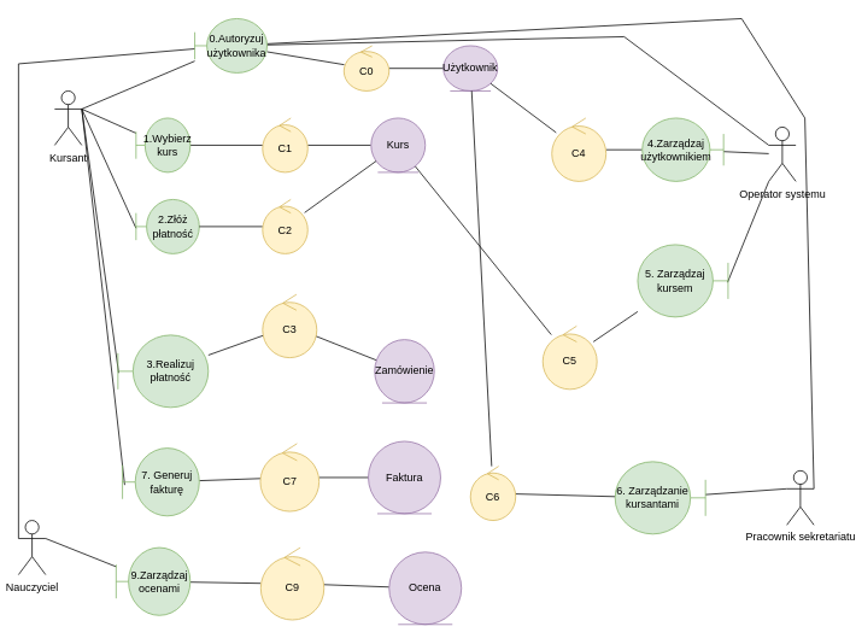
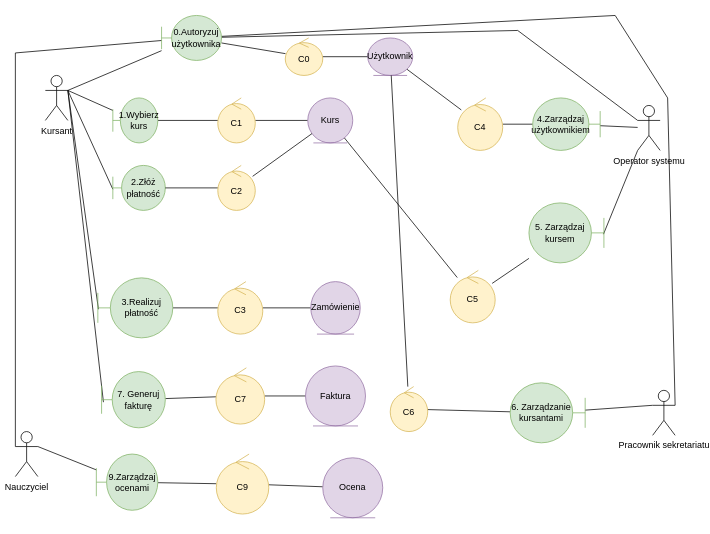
  <mxCell id="0" />
  <mxCell id="1" parent="0" />
  <mxCell id="2" style="rounded=0;orthogonalLoop=1;jettySize=auto;html=1;exitX=1;exitY=0.333;exitDx=0;exitDy=0;exitPerimeter=0;endArrow=none;endFill=0;" edge="1" parent="1" source="7" target="19"><mxGeometry relative="1" as="geometry" /></mxCell>
  <mxCell id="3" style="edgeStyle=none;rounded=0;orthogonalLoop=1;jettySize=auto;html=1;exitX=1;exitY=0.333;exitDx=0;exitDy=0;exitPerimeter=0;endArrow=none;endFill=0;" edge="1" parent="1" source="7" target="29"><mxGeometry relative="1" as="geometry" /></mxCell>
  <mxCell id="4" style="edgeStyle=none;rounded=0;orthogonalLoop=1;jettySize=auto;html=1;exitX=1;exitY=0.333;exitDx=0;exitDy=0;exitPerimeter=0;entryX=0;entryY=0.53;entryDx=0;entryDy=0;entryPerimeter=0;endArrow=none;endFill=0;" edge="1" parent="1" source="7" target="20"><mxGeometry relative="1" as="geometry" /></mxCell>
  <mxCell id="5" style="edgeStyle=none;rounded=0;orthogonalLoop=1;jettySize=auto;html=1;exitX=1;exitY=0.333;exitDx=0;exitDy=0;exitPerimeter=0;entryX=0.008;entryY=0.523;entryDx=0;entryDy=0;entryPerimeter=0;endArrow=none;endFill=0;" edge="1" parent="1" source="7" target="22"><mxGeometry relative="1" as="geometry" /></mxCell>
  <mxCell id="6" style="edgeStyle=none;rounded=0;orthogonalLoop=1;jettySize=auto;html=1;exitX=1;exitY=0.333;exitDx=0;exitDy=0;exitPerimeter=0;entryX=0.029;entryY=0.544;entryDx=0;entryDy=0;entryPerimeter=0;endArrow=none;endFill=0;" edge="1" parent="1" source="7" target="42"><mxGeometry relative="1" as="geometry" /></mxCell>
  <mxCell id="7" value="Kursant" style="shape=umlActor;verticalLabelPosition=bottom;verticalAlign=top;html=1;outlineConnect=0;" vertex="1" parent="1"><mxGeometry x="60" y="100" width="30" height="60" as="geometry" /></mxCell>
  <mxCell id="8" style="edgeStyle=none;rounded=0;orthogonalLoop=1;jettySize=auto;html=1;exitX=0;exitY=0.333;exitDx=0;exitDy=0;exitPerimeter=0;endArrow=none;endFill=0;" edge="1" parent="1" source="10"><mxGeometry relative="1" as="geometry"><mxPoint x="20" y="70" as="targetPoint" /></mxGeometry></mxCell>
  <mxCell id="9" style="edgeStyle=none;rounded=0;orthogonalLoop=1;jettySize=auto;html=1;exitX=1;exitY=0.333;exitDx=0;exitDy=0;exitPerimeter=0;endArrow=none;endFill=0;" edge="1" parent="1" source="10" target="47"><mxGeometry relative="1" as="geometry" /></mxCell>
  <mxCell id="10" value="Nauczyciel" style="shape=umlActor;verticalLabelPosition=bottom;verticalAlign=top;html=1;outlineConnect=0;" vertex="1" parent="1"><mxGeometry x="20" y="575" width="30" height="60" as="geometry" /></mxCell>
  <mxCell id="11" style="edgeStyle=none;rounded=0;orthogonalLoop=1;jettySize=auto;html=1;exitX=1;exitY=0.333;exitDx=0;exitDy=0;exitPerimeter=0;endArrow=none;endFill=0;" edge="1" parent="1" source="13"><mxGeometry relative="1" as="geometry"><mxPoint x="890" y="130" as="targetPoint" /></mxGeometry></mxCell>
  <mxCell id="12" style="edgeStyle=none;rounded=0;orthogonalLoop=1;jettySize=auto;html=1;exitX=0;exitY=0.333;exitDx=0;exitDy=0;exitPerimeter=0;endArrow=none;endFill=0;" edge="1" parent="1" source="13" target="52"><mxGeometry relative="1" as="geometry" /></mxCell>
  <mxCell id="13" value="Pracownik sekretariatu&lt;br&gt;" style="shape=umlActor;verticalLabelPosition=bottom;verticalAlign=top;html=1;outlineConnect=0;" vertex="1" parent="1"><mxGeometry x="870" y="520" width="30" height="60" as="geometry" /></mxCell>
  <mxCell id="14" style="edgeStyle=none;rounded=0;orthogonalLoop=1;jettySize=auto;html=1;exitX=0;exitY=0.333;exitDx=0;exitDy=0;exitPerimeter=0;endArrow=none;endFill=0;" edge="1" parent="1" source="17"><mxGeometry relative="1" as="geometry"><mxPoint x="690" y="40" as="targetPoint" /></mxGeometry></mxCell>
  <mxCell id="15" style="edgeStyle=none;rounded=0;orthogonalLoop=1;jettySize=auto;html=1;endArrow=none;endFill=0;" edge="1" parent="1" source="17" target="56"><mxGeometry relative="1" as="geometry" /></mxCell>
  <mxCell id="16" style="edgeStyle=none;rounded=0;orthogonalLoop=1;jettySize=auto;html=1;exitX=0;exitY=1;exitDx=0;exitDy=0;exitPerimeter=0;entryX=0.006;entryY=0.478;entryDx=0;entryDy=0;entryPerimeter=0;endArrow=none;endFill=0;" edge="1" parent="1" source="17" target="59"><mxGeometry relative="1" as="geometry" /></mxCell>
  <mxCell id="17" value="Operator systemu" style="shape=umlActor;verticalLabelPosition=bottom;verticalAlign=top;html=1;outlineConnect=0;" vertex="1" parent="1"><mxGeometry x="850" y="140" width="30" height="60" as="geometry" /></mxCell>
  <mxCell id="18" value="" style="edgeStyle=none;rounded=0;orthogonalLoop=1;jettySize=auto;html=1;endArrow=none;endFill=0;" edge="1" parent="1" source="19" target="24"><mxGeometry relative="1" as="geometry" /></mxCell>
  <mxCell id="19" value="1.Wybierz kurs" style="shape=umlBoundary;whiteSpace=wrap;html=1;fillColor=#d5e8d4;strokeColor=#82b366;" vertex="1" parent="1"><mxGeometry x="150" y="130" width="60" height="60" as="geometry" /></mxCell>
  <mxCell id="20" value="2.Złóż płatność" style="shape=umlBoundary;whiteSpace=wrap;html=1;fillColor=#d5e8d4;strokeColor=#82b366;" vertex="1" parent="1"><mxGeometry x="150" y="220" width="70" height="60" as="geometry" /></mxCell>
  <mxCell id="21" style="edgeStyle=none;rounded=0;orthogonalLoop=1;jettySize=auto;html=1;endArrow=none;endFill=0;" edge="1" parent="1" source="22" target="39"><mxGeometry relative="1" as="geometry" /></mxCell>
  <mxCell id="22" value="3.Realizuj płatność" style="shape=umlBoundary;whiteSpace=wrap;html=1;fillColor=#d5e8d4;strokeColor=#82b366;" vertex="1" parent="1"><mxGeometry x="130" y="370" width="100" height="80" as="geometry" /></mxCell>
  <mxCell id="23" value="" style="edgeStyle=none;rounded=0;orthogonalLoop=1;jettySize=auto;html=1;endArrow=none;endFill=0;" edge="1" parent="1" source="24" target="25"><mxGeometry relative="1" as="geometry" /></mxCell>
  <mxCell id="24" value="C1" style="ellipse;shape=umlControl;whiteSpace=wrap;html=1;fillColor=#fff2cc;strokeColor=#d6b656;" vertex="1" parent="1"><mxGeometry x="290" y="130" width="50" height="60" as="geometry" /></mxCell>
  <mxCell id="25" value="Kurs" style="ellipse;shape=umlEntity;whiteSpace=wrap;html=1;fillColor=#e1d5e7;strokeColor=#9673a6;" vertex="1" parent="1"><mxGeometry x="410" y="130" width="60" height="60" as="geometry" /></mxCell>
  <mxCell id="26" style="edgeStyle=none;rounded=0;orthogonalLoop=1;jettySize=auto;html=1;endArrow=none;endFill=0;" edge="1" parent="1" source="29"><mxGeometry relative="1" as="geometry"><mxPoint x="690" y="40" as="targetPoint" /></mxGeometry></mxCell>
  <mxCell id="27" style="edgeStyle=none;rounded=0;orthogonalLoop=1;jettySize=auto;html=1;endArrow=none;endFill=0;" edge="1" parent="1" source="29"><mxGeometry relative="1" as="geometry"><mxPoint x="820" as="targetPoint" y="20" /></mxGeometry></mxCell>
  <mxCell id="28" style="edgeStyle=none;rounded=0;orthogonalLoop=1;jettySize=auto;html=1;endArrow=none;endFill=0;" edge="1" parent="1" source="29"><mxGeometry relative="1" as="geometry"><mxPoint x="20" y="70" as="targetPoint" /></mxGeometry></mxCell>
  <mxCell id="29" value="0.Autoryzuj&lt;br&gt;użytkownika&lt;br&gt;" style="shape=umlBoundary;whiteSpace=wrap;html=1;fillColor=#d5e8d4;strokeColor=#82b366;" vertex="1" parent="1"><mxGeometry x="215" width="80" height="60" as="geometry" y="20" /></mxCell>
  <mxCell id="30" style="edgeStyle=none;rounded=0;orthogonalLoop=1;jettySize=auto;html=1;endArrow=none;endFill=0;" edge="1" parent="1"><mxGeometry relative="1" as="geometry"><mxPoint x="890" y="130" as="targetPoint" /><mxPoint x="820" as="sourcePoint" y="20" /></mxGeometry></mxCell>
  <mxCell id="31" style="edgeStyle=none;rounded=0;orthogonalLoop=1;jettySize=auto;html=1;endArrow=none;endFill=0;" edge="1" parent="1" source="33" target="29"><mxGeometry relative="1" as="geometry" /></mxCell>
  <mxCell id="32" style="edgeStyle=none;rounded=0;orthogonalLoop=1;jettySize=auto;html=1;entryX=0;entryY=0.5;entryDx=0;entryDy=0;endArrow=none;endFill=0;" edge="1" parent="1" source="33" target="34"><mxGeometry relative="1" as="geometry" /></mxCell>
  <mxCell id="33" value="C0" style="ellipse;shape=umlControl;whiteSpace=wrap;html=1;fillColor=#fff2cc;strokeColor=#d6b656;" vertex="1" parent="1"><mxGeometry x="380" y="50" width="50" height="50" as="geometry" /></mxCell>
  <mxCell id="34" value="Użytkownik" style="ellipse;shape=umlEntity;whiteSpace=wrap;html=1;fillColor=#e1d5e7;strokeColor=#9673a6;" vertex="1" parent="1"><mxGeometry x="490" y="50" width="60" height="50" as="geometry" /></mxCell>
  <mxCell id="35" style="edgeStyle=none;rounded=0;orthogonalLoop=1;jettySize=auto;html=1;endArrow=none;endFill=0;" edge="1" parent="1" source="37" target="20"><mxGeometry relative="1" as="geometry" /></mxCell>
  <mxCell id="36" style="edgeStyle=none;rounded=0;orthogonalLoop=1;jettySize=auto;html=1;endArrow=none;endFill=0;" edge="1" parent="1" source="37" target="25"><mxGeometry relative="1" as="geometry" /></mxCell>
  <mxCell id="37" value="C2" style="ellipse;shape=umlControl;whiteSpace=wrap;html=1;fillColor=#fff2cc;strokeColor=#d6b656;" vertex="1" parent="1"><mxGeometry x="290" y="220" width="50" height="60" as="geometry" /></mxCell>
  <mxCell id="38" style="edgeStyle=none;rounded=0;orthogonalLoop=1;jettySize=auto;html=1;endArrow=none;endFill=0;" edge="1" parent="1" source="39" target="40"><mxGeometry relative="1" as="geometry" /></mxCell>
- <mxCell id="39" value="C3" style="ellipse;shape=umlControl;whiteSpace=wrap;html=1;fillColor=#fff2cc;strokeColor=#d6b656;" vertex="1" parent="1"><mxGeometry x="290" y="325" width="60" height="70" as="geometry" /></mxCell>
+ <mxCell id="39" value="C3" style="ellipse;shape=umlControl;whiteSpace=wrap;html=1;fillColor=#fff2cc;strokeColor=#d6b656;" vertex="1" parent="1"><mxGeometry x="290" y="375" width="60" height="70" as="geometry" /></mxCell>
  <mxCell id="40" value="Zamówienie" style="ellipse;shape=umlEntity;whiteSpace=wrap;html=1;fillColor=#e1d5e7;strokeColor=#9673a6;" vertex="1" parent="1"><mxGeometry x="414" y="375" width="66" height="70" as="geometry" /></mxCell>
  <mxCell id="41" style="edgeStyle=none;rounded=0;orthogonalLoop=1;jettySize=auto;html=1;endArrow=none;endFill=0;" edge="1" parent="1" source="42" target="44"><mxGeometry relative="1" as="geometry" /></mxCell>
  <mxCell id="42" value="7. Generuj fakturę" style="shape=umlBoundary;whiteSpace=wrap;html=1;fillColor=#d5e8d4;strokeColor=#82b366;" vertex="1" parent="1"><mxGeometry x="135" y="495" width="85" height="75" as="geometry" /></mxCell>
  <mxCell id="43" style="edgeStyle=none;rounded=0;orthogonalLoop=1;jettySize=auto;html=1;endArrow=none;endFill=0;" edge="1" parent="1" source="44" target="45"><mxGeometry relative="1" as="geometry" /></mxCell>
  <mxCell id="44" value="C7" style="ellipse;shape=umlControl;whiteSpace=wrap;html=1;fillColor=#fff2cc;strokeColor=#d6b656;" vertex="1" parent="1"><mxGeometry x="287.5" y="490" width="65" height="75" as="geometry" /></mxCell>
  <mxCell id="45" value="Faktura" style="ellipse;shape=umlEntity;whiteSpace=wrap;html=1;fillColor=#e1d5e7;strokeColor=#9673a6;" vertex="1" parent="1"><mxGeometry x="407" y="487.5" width="80" height="80" as="geometry" /></mxCell>
  <mxCell id="46" style="edgeStyle=none;rounded=0;orthogonalLoop=1;jettySize=auto;html=1;endArrow=none;endFill=0;" edge="1" parent="1" source="47" target="49"><mxGeometry relative="1" as="geometry" /></mxCell>
  <mxCell id="47" value="9.Zarządzaj ocenami&lt;br&gt;" style="shape=umlBoundary;whiteSpace=wrap;html=1;fillColor=#d5e8d4;strokeColor=#82b366;" vertex="1" parent="1"><mxGeometry x="128" y="605" width="82" height="75" as="geometry" /></mxCell>
  <mxCell id="48" style="edgeStyle=none;rounded=0;orthogonalLoop=1;jettySize=auto;html=1;endArrow=none;endFill=0;" edge="1" parent="1" source="49" target="50"><mxGeometry relative="1" as="geometry" /></mxCell>
  <mxCell id="49" value="C9" style="ellipse;shape=umlControl;whiteSpace=wrap;html=1;fillColor=#fff2cc;strokeColor=#d6b656;" vertex="1" parent="1"><mxGeometry x="288" y="605" width="70" height="80" as="geometry" /></mxCell>
  <mxCell id="50" value="Ocena" style="ellipse;shape=umlEntity;whiteSpace=wrap;html=1;fillColor=#e1d5e7;strokeColor=#9673a6;" vertex="1" parent="1"><mxGeometry x="430" y="610" width="80" height="80" as="geometry" /></mxCell>
  <mxCell id="51" style="edgeStyle=none;rounded=0;orthogonalLoop=1;jettySize=auto;html=1;endArrow=none;endFill=0;" edge="1" parent="1" source="52" target="54"><mxGeometry relative="1" as="geometry" /></mxCell>
  <mxCell id="52" value="6. Zarządzanie kursantami" style="shape=umlBoundary;whiteSpace=wrap;html=1;direction=west;fillColor=#d5e8d4;strokeColor=#82b366;" vertex="1" parent="1"><mxGeometry x="680" y="510" width="100" height="80" as="geometry" /></mxCell>
  <mxCell id="53" style="edgeStyle=none;rounded=0;orthogonalLoop=1;jettySize=auto;html=1;endArrow=none;endFill=0;" edge="1" parent="1" source="54" target="34"><mxGeometry relative="1" as="geometry" /></mxCell>
  <mxCell id="54" value="C6" style="ellipse;shape=umlControl;whiteSpace=wrap;html=1;fillColor=#fff2cc;strokeColor=#d6b656;" vertex="1" parent="1"><mxGeometry x="520" y="515" width="50" height="60" as="geometry" /></mxCell>
  <mxCell id="55" style="edgeStyle=none;rounded=0;orthogonalLoop=1;jettySize=auto;html=1;endArrow=none;endFill=0;" edge="1" parent="1" source="56" target="58"><mxGeometry relative="1" as="geometry" /></mxCell>
  <mxCell id="56" value="4.Zarządzaj użytkownikiem" style="shape=umlBoundary;whiteSpace=wrap;html=1;direction=west;fillColor=#d5e8d4;strokeColor=#82b366;" vertex="1" parent="1"><mxGeometry x="710" y="130" width="90" height="70" as="geometry" /></mxCell>
  <mxCell id="57" style="edgeStyle=none;rounded=0;orthogonalLoop=1;jettySize=auto;html=1;endArrow=none;endFill=0;" edge="1" parent="1" source="58" target="34"><mxGeometry relative="1" as="geometry" /></mxCell>
  <mxCell id="58" value="C4" style="ellipse;shape=umlControl;whiteSpace=wrap;html=1;fillColor=#fff2cc;strokeColor=#d6b656;" vertex="1" parent="1"><mxGeometry x="610" y="130" width="60" height="70" as="geometry" /></mxCell>
  <mxCell id="59" value="5. Zarządzaj kursem" style="shape=umlBoundary;whiteSpace=wrap;html=1;direction=west;fillColor=#d5e8d4;strokeColor=#82b366;" vertex="1" parent="1"><mxGeometry x="705" y="270" width="100" height="80" as="geometry" /></mxCell>
  <mxCell id="60" style="edgeStyle=none;rounded=0;orthogonalLoop=1;jettySize=auto;html=1;endArrow=none;endFill=0;" edge="1" parent="1" source="62" target="59"><mxGeometry relative="1" as="geometry" /></mxCell>
  <mxCell id="61" style="edgeStyle=none;rounded=0;orthogonalLoop=1;jettySize=auto;html=1;endArrow=none;endFill=0;" edge="1" parent="1" source="62" target="25"><mxGeometry relative="1" as="geometry" /></mxCell>
  <mxCell id="62" value="C5" style="ellipse;shape=umlControl;whiteSpace=wrap;html=1;fillColor=#fff2cc;strokeColor=#d6b656;" vertex="1" parent="1"><mxGeometry x="600" y="360" width="60" height="70" as="geometry" /></mxCell>
